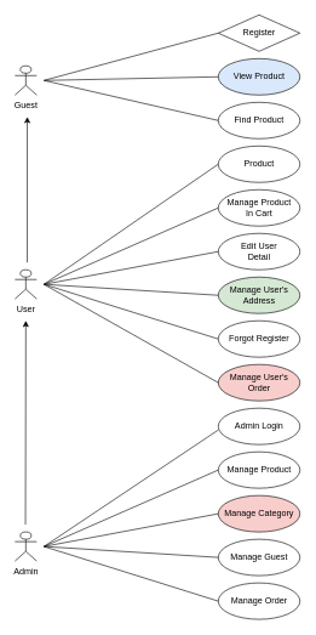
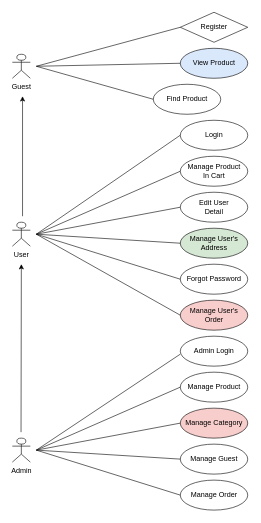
  <mxCell id="0" />
  <mxCell id="1" parent="0" />
  <mxCell id="2" value="Guest" style="shape=umlActor;verticalLabelPosition=bottom;verticalAlign=top;html=1;outlineConnect=0;" vertex="1" parent="1"><mxGeometry x="20" y="90" width="30" height="40" as="geometry" /></mxCell>
  <mxCell id="3" value="User" style="shape=umlActor;verticalLabelPosition=bottom;verticalAlign=top;html=1;outlineConnect=0;" vertex="1" parent="1"><mxGeometry x="20" y="370" width="30" height="40" as="geometry" /></mxCell>
  <mxCell id="4" value="Admin" style="shape=umlActor;verticalLabelPosition=bottom;verticalAlign=top;html=1;outlineConnect=0;" vertex="1" parent="1"><mxGeometry x="20" y="730" width="30" height="40" as="geometry" /></mxCell>
  <mxCell id="5" value="" style="endArrow=none;html=1;rounded=0;entryX=0;entryY=0.5;entryDx=0;entryDy=0;" edge="1" parent="1" target="6"><mxGeometry width="50" height="50" relative="1" as="geometry"><mxPoint x="60" y="110" as="sourcePoint" /><mxPoint x="220" y="70" as="targetPoint" /></mxGeometry></mxCell>
  <mxCell id="6" value="Register" style="rhombus;whiteSpace=wrap;html=1;" vertex="1" parent="1"><mxGeometry x="300" y="20" width="112.5" height="50" as="geometry" /></mxCell>
  <mxCell id="7" value="View Product" style="ellipse;whiteSpace=wrap;html=1;fillColor=#dae8fc;" vertex="1" parent="1"><mxGeometry x="300" y="80" width="112.5" height="50" as="geometry" /></mxCell>
  <mxCell id="8" value="" style="endArrow=none;html=1;rounded=0;entryX=0;entryY=0.5;entryDx=0;entryDy=0;" edge="1" parent="1" target="7"><mxGeometry width="50" height="50" relative="1" as="geometry"><mxPoint x="60" y="110" as="sourcePoint" /><mxPoint x="430" y="220" as="targetPoint" /></mxGeometry></mxCell>
- <mxCell id="9" value="Find Product" style="ellipse;whiteSpace=wrap;html=1;" vertex="1" parent="1"><mxGeometry x="300" y="140" width="112.5" height="50" as="geometry" /></mxCell>
+ <mxCell id="9" value="Find Product" style="ellipse;whiteSpace=wrap;html=1;" vertex="1" parent="1"><mxGeometry x="255" y="140" width="112.5" height="50" as="geometry" /></mxCell>
  <mxCell id="10" value="" style="endArrow=none;html=1;rounded=0;entryX=0;entryY=0.5;entryDx=0;entryDy=0;" edge="1" parent="1" target="9"><mxGeometry width="50" height="50" relative="1" as="geometry"><mxPoint x="60" y="110" as="sourcePoint" /><mxPoint x="250" y="230" as="targetPoint" /></mxGeometry></mxCell>
- <mxCell id="11" value="Product" style="ellipse;whiteSpace=wrap;html=1;" vertex="1" parent="1"><mxGeometry x="300" y="200" width="112.5" height="50" as="geometry" /></mxCell>
+ <mxCell id="11" value="Login" style="ellipse;whiteSpace=wrap;html=1;" vertex="1" parent="1"><mxGeometry x="300" y="200" width="112.5" height="50" as="geometry" /></mxCell>
  <mxCell id="12" value="" style="endArrow=none;html=1;rounded=0;entryX=0;entryY=0.5;entryDx=0;entryDy=0;" edge="1" parent="1" target="11"><mxGeometry width="50" height="50" relative="1" as="geometry"><mxPoint x="60" y="390" as="sourcePoint" /><mxPoint x="210" y="320" as="targetPoint" /></mxGeometry></mxCell>
  <mxCell id="13" value="Manage Product&lt;br&gt;In Cart" style="ellipse;whiteSpace=wrap;html=1;" vertex="1" parent="1"><mxGeometry x="300" y="260" width="112.5" height="50" as="geometry" /></mxCell>
  <mxCell id="14" value="Edit User &lt;br&gt;Detail" style="ellipse;whiteSpace=wrap;html=1;" vertex="1" parent="1"><mxGeometry x="300" y="320" width="112.5" height="50" as="geometry" /></mxCell>
  <mxCell id="15" value="Manage User's Address" style="ellipse;whiteSpace=wrap;html=1;fillColor=#d5e8d4;" vertex="1" parent="1"><mxGeometry x="300" y="380" width="112.5" height="50" as="geometry" /></mxCell>
- <mxCell id="16" value="Forgot Register" style="ellipse;whiteSpace=wrap;html=1;" vertex="1" parent="1"><mxGeometry x="300" y="440" width="112.5" height="50" as="geometry" /></mxCell>
+ <mxCell id="16" value="Forgot Password" style="ellipse;whiteSpace=wrap;html=1;" vertex="1" parent="1"><mxGeometry x="300" y="440" width="112.5" height="50" as="geometry" /></mxCell>
  <mxCell id="17" value="Manage User's Order" style="ellipse;whiteSpace=wrap;html=1;fillColor=#f8cecc;" vertex="1" parent="1"><mxGeometry x="300" y="500" width="112.5" height="50" as="geometry" /></mxCell>
  <mxCell id="18" value="" style="endArrow=none;html=1;rounded=0;entryX=0;entryY=0.5;entryDx=0;entryDy=0;" edge="1" parent="1" target="13"><mxGeometry width="50" height="50" relative="1" as="geometry"><mxPoint x="60" y="390" as="sourcePoint" /><mxPoint x="180" y="430" as="targetPoint" /></mxGeometry></mxCell>
  <mxCell id="19" value="" style="endArrow=none;html=1;rounded=0;entryX=0;entryY=0.5;entryDx=0;entryDy=0;" edge="1" parent="1" target="14"><mxGeometry width="50" height="50" relative="1" as="geometry"><mxPoint x="60" y="390" as="sourcePoint" /><mxPoint x="230" y="315" as="targetPoint" /></mxGeometry></mxCell>
  <mxCell id="20" value="" style="endArrow=none;html=1;rounded=0;entryX=0;entryY=0.5;entryDx=0;entryDy=0;" edge="1" parent="1" target="15"><mxGeometry width="50" height="50" relative="1" as="geometry"><mxPoint x="60" y="390" as="sourcePoint" /><mxPoint x="230" y="375" as="targetPoint" /></mxGeometry></mxCell>
  <mxCell id="21" value="" style="endArrow=none;html=1;rounded=0;entryX=0;entryY=0.5;entryDx=0;entryDy=0;" edge="1" parent="1" target="16"><mxGeometry width="50" height="50" relative="1" as="geometry"><mxPoint x="60" y="390" as="sourcePoint" /><mxPoint x="230" y="435" as="targetPoint" /></mxGeometry></mxCell>
  <mxCell id="22" value="" style="endArrow=none;html=1;rounded=0;entryX=0;entryY=0.5;entryDx=0;entryDy=0;" edge="1" parent="1" target="17"><mxGeometry width="50" height="50" relative="1" as="geometry"><mxPoint x="60" y="390" as="sourcePoint" /><mxPoint x="230" y="495" as="targetPoint" /></mxGeometry></mxCell>
  <mxCell id="23" value="" style="endArrow=none;html=1;rounded=0;entryX=0;entryY=0.6;entryDx=0;entryDy=0;entryPerimeter=0;" edge="1" parent="1" target="24"><mxGeometry width="50" height="50" relative="1" as="geometry"><mxPoint x="60" y="750" as="sourcePoint" /><mxPoint x="220" y="610" as="targetPoint" /></mxGeometry></mxCell>
  <mxCell id="24" value="Admin Login" style="ellipse;whiteSpace=wrap;html=1;" vertex="1" parent="1"><mxGeometry x="300" y="560" width="112.5" height="50" as="geometry" /></mxCell>
  <mxCell id="25" value="Manage Product" style="ellipse;whiteSpace=wrap;html=1;" vertex="1" parent="1"><mxGeometry x="300" y="620" width="112.5" height="50" as="geometry" /></mxCell>
  <mxCell id="26" value="Manage Category" style="ellipse;whiteSpace=wrap;html=1;fillColor=#f8cecc;" vertex="1" parent="1"><mxGeometry x="300" y="680" width="112.5" height="50" as="geometry" /></mxCell>
  <mxCell id="27" value="Manage Guest" style="ellipse;whiteSpace=wrap;html=1;" vertex="1" parent="1"><mxGeometry x="300" y="740" width="112.5" height="50" as="geometry" /></mxCell>
  <mxCell id="28" value="Manage Order" style="ellipse;whiteSpace=wrap;html=1;" vertex="1" parent="1"><mxGeometry x="300" y="800" width="112.5" height="50" as="geometry" /></mxCell>
  <mxCell id="29" value="" style="endArrow=none;html=1;rounded=0;entryX=0;entryY=0.5;entryDx=0;entryDy=0;" edge="1" parent="1" target="25"><mxGeometry width="50" height="50" relative="1" as="geometry"><mxPoint x="60" y="750" as="sourcePoint" /><mxPoint x="230" y="620" as="targetPoint" /></mxGeometry></mxCell>
  <mxCell id="30" value="" style="endArrow=none;html=1;rounded=0;entryX=0;entryY=0.5;entryDx=0;entryDy=0;" edge="1" parent="1" target="26"><mxGeometry width="50" height="50" relative="1" as="geometry"><mxPoint x="60" y="750" as="sourcePoint" /><mxPoint x="230" y="675" as="targetPoint" /></mxGeometry></mxCell>
  <mxCell id="31" value="" style="endArrow=none;html=1;rounded=0;entryX=0;entryY=0.5;entryDx=0;entryDy=0;" edge="1" parent="1" target="27"><mxGeometry width="50" height="50" relative="1" as="geometry"><mxPoint x="60" y="750" as="sourcePoint" /><mxPoint x="230" y="735" as="targetPoint" /></mxGeometry></mxCell>
  <mxCell id="32" value="" style="endArrow=none;html=1;rounded=0;entryX=0;entryY=0.5;entryDx=0;entryDy=0;" edge="1" parent="1" target="28"><mxGeometry width="50" height="50" relative="1" as="geometry"><mxPoint x="60" y="750" as="sourcePoint" /><mxPoint x="230" y="795" as="targetPoint" /></mxGeometry></mxCell>
  <mxCell id="33" value="" style="endArrow=classic;html=1;rounded=0;" edge="1" parent="1"><mxGeometry width="50" height="50" relative="1" as="geometry"><mxPoint x="37" y="360" as="sourcePoint" /><mxPoint x="37" y="160" as="targetPoint" /></mxGeometry></mxCell>
  <mxCell id="34" value="" style="endArrow=classic;html=1;rounded=0;" edge="1" parent="1"><mxGeometry width="50" height="50" relative="1" as="geometry"><mxPoint x="34.5" y="720" as="sourcePoint" /><mxPoint x="35" y="440" as="targetPoint" /></mxGeometry></mxCell>
